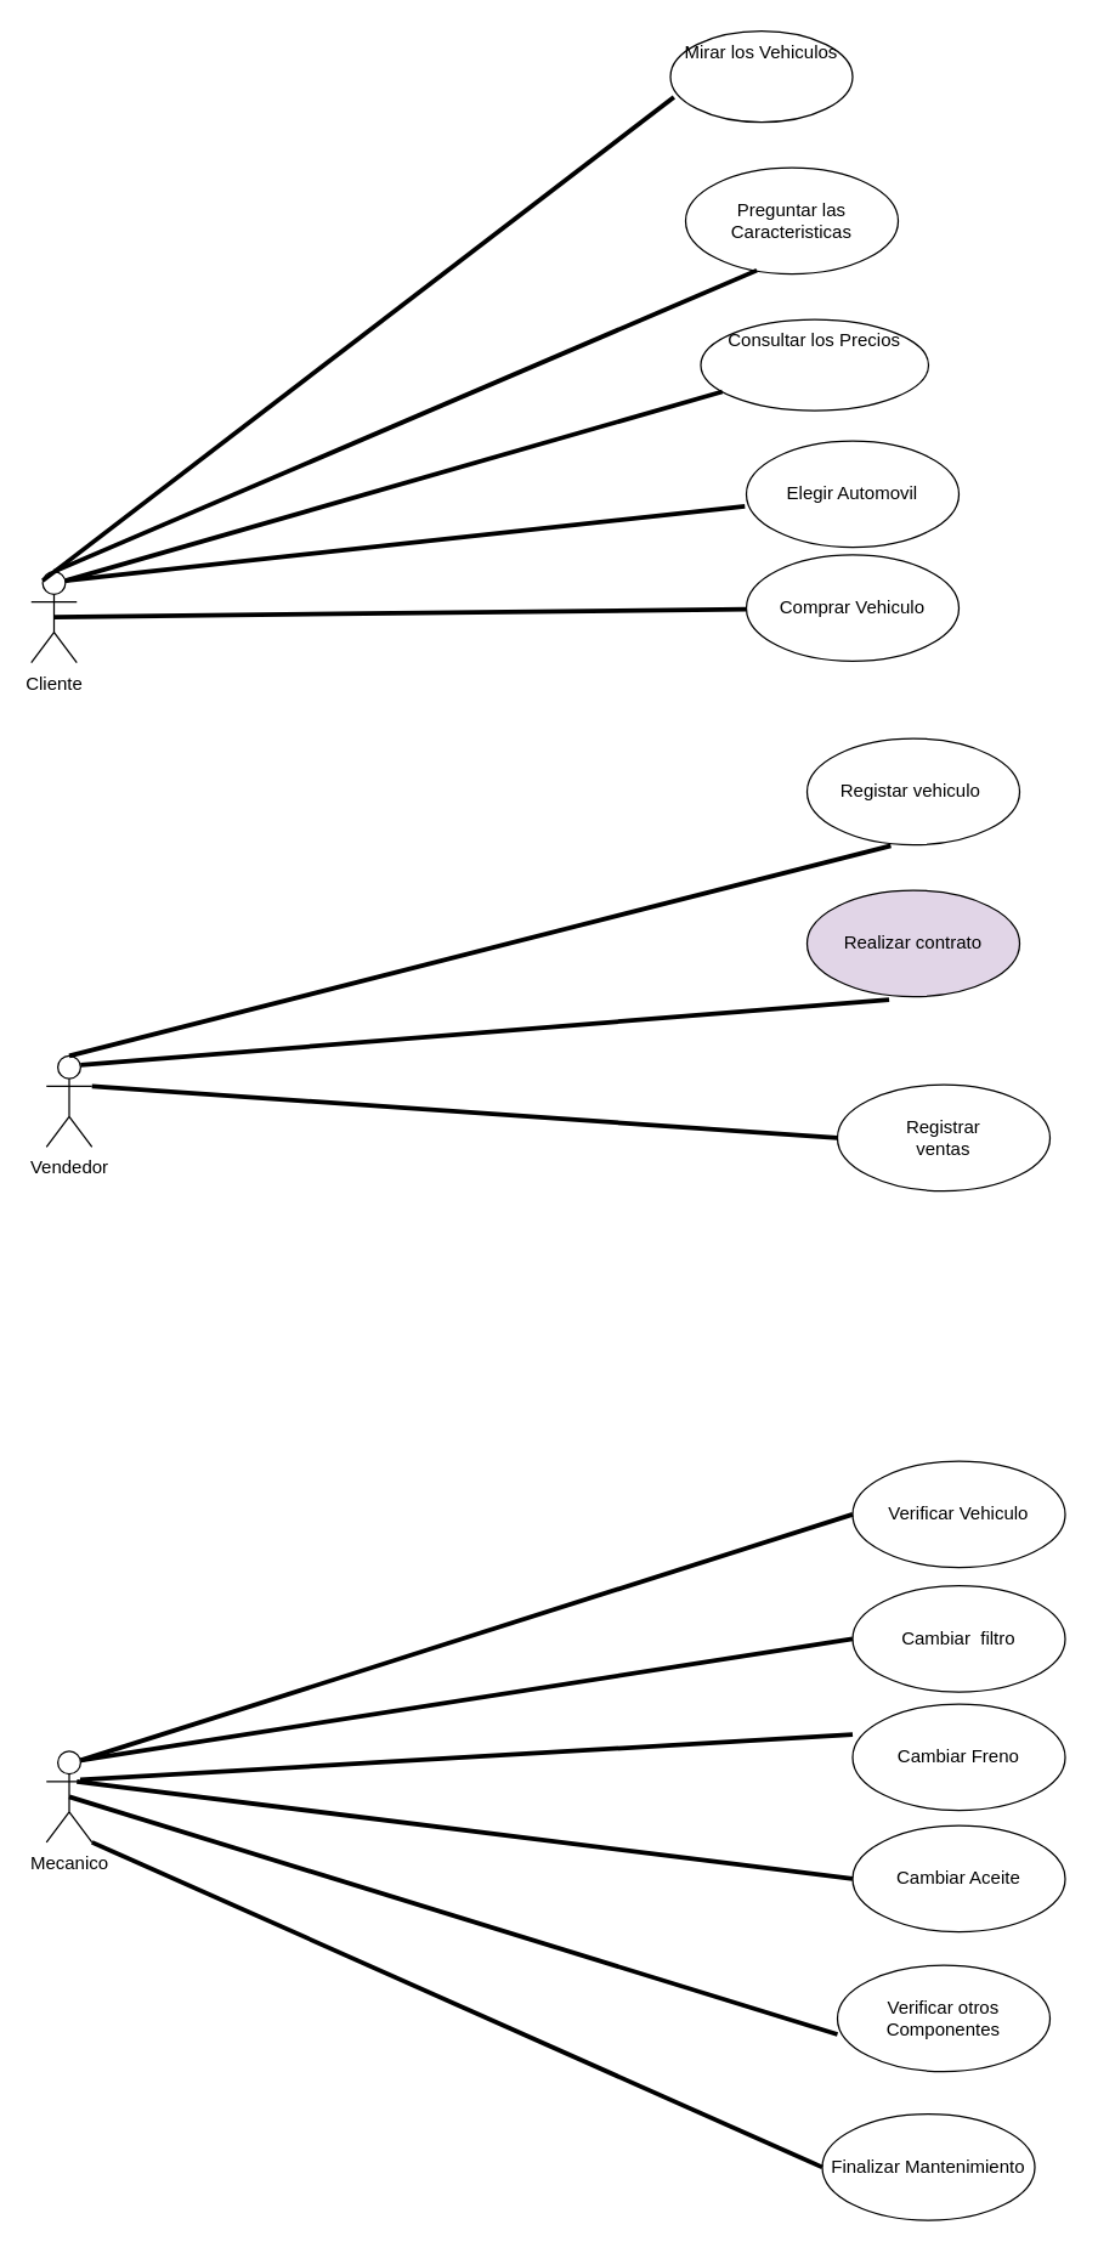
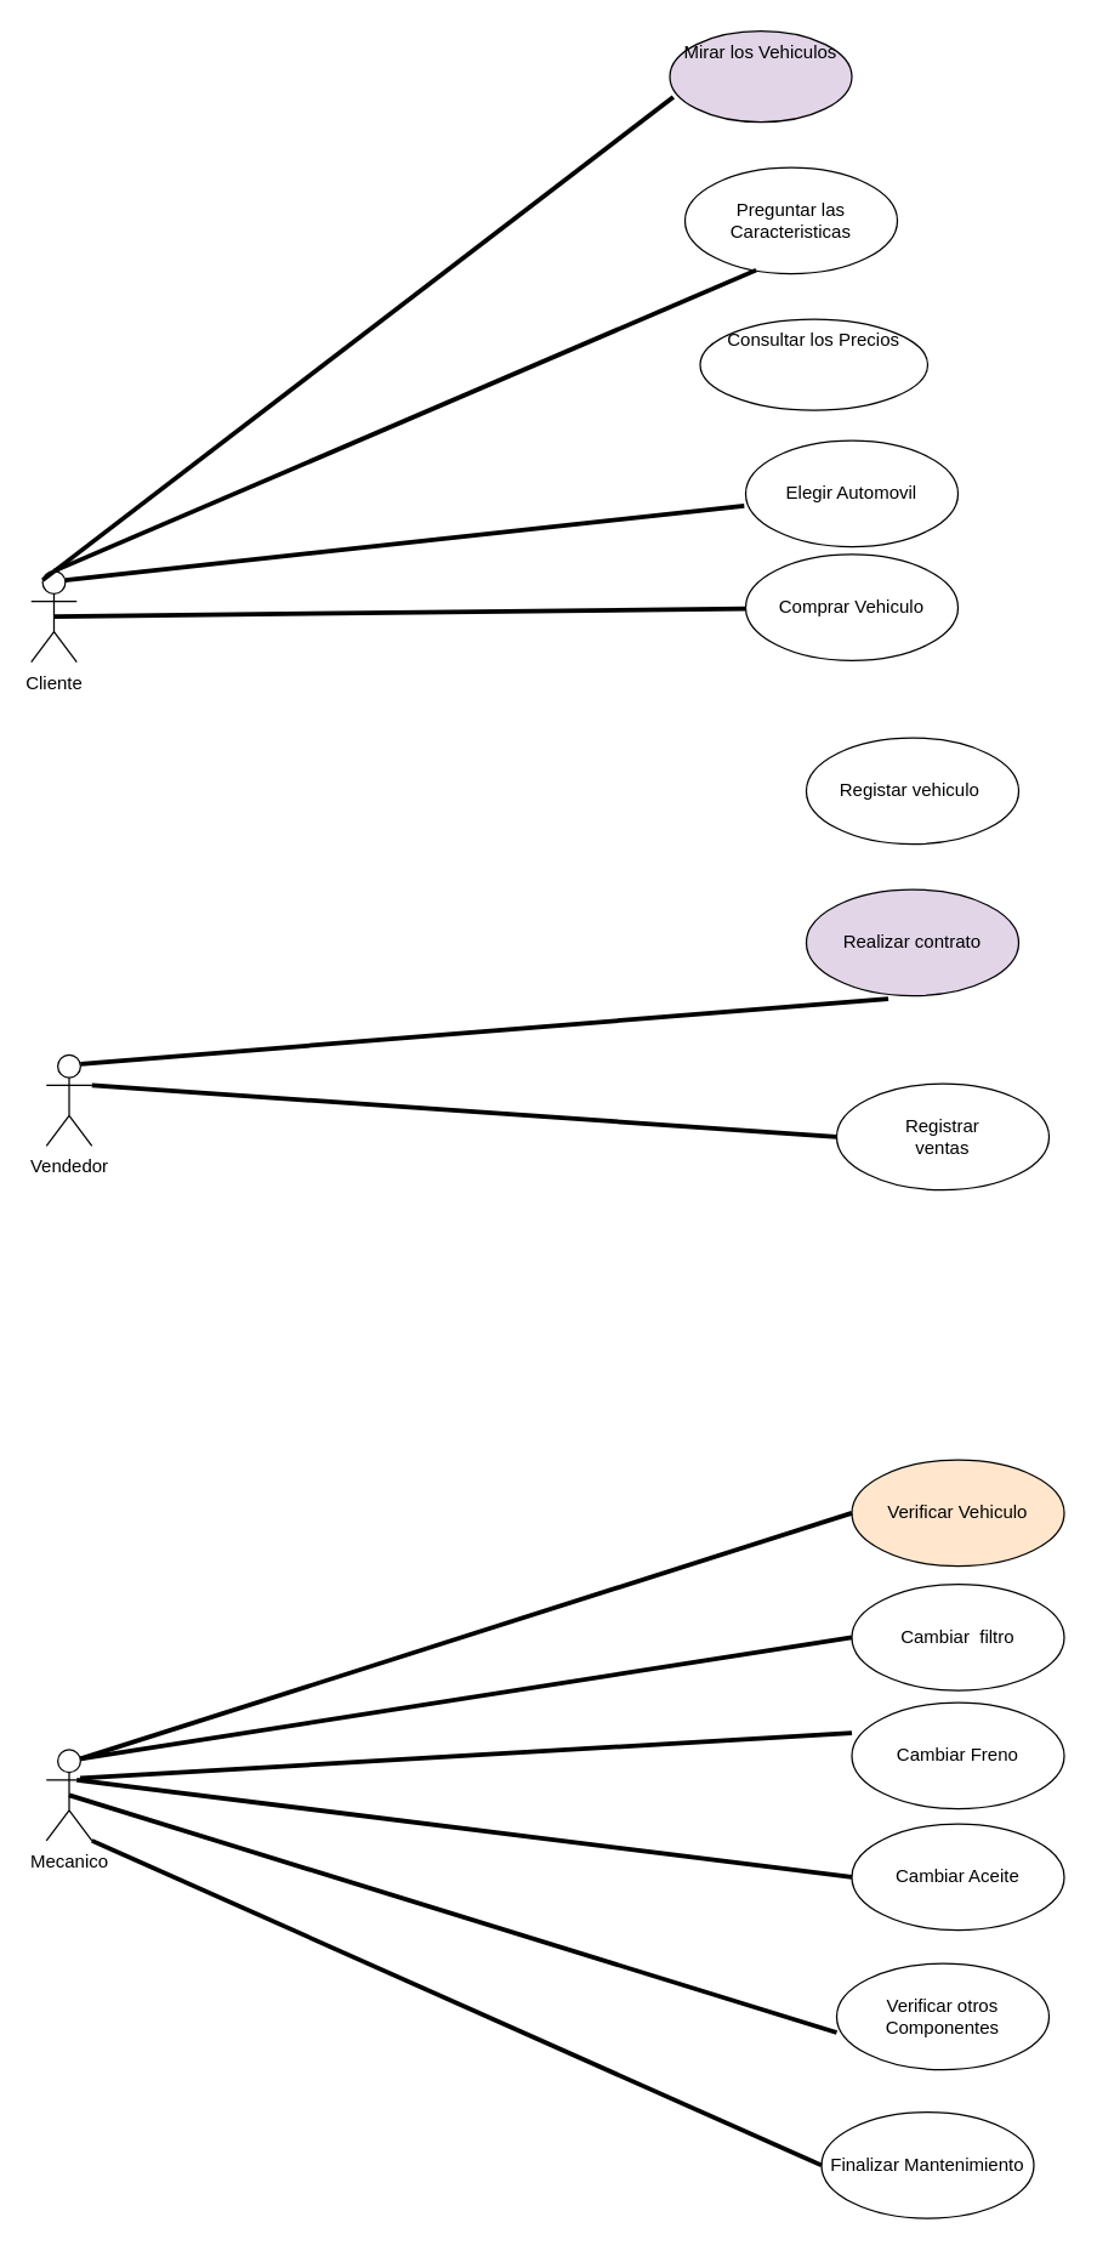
  <mxCell id="0" />
  <mxCell id="1" parent="0" />
  <mxCell id="2" value="Cliente&lt;br&gt;" style="shape=umlActor;verticalLabelPosition=bottom;verticalAlign=top;html=1;" vertex="1" parent="1"><mxGeometry x="20" y="376" width="30" height="60" as="geometry" /></mxCell>
- <mxCell id="3" value="Mirar los Vehiculos" style="ellipse;whiteSpace=wrap;html=1;verticalAlign=top;" vertex="1" parent="1"><mxGeometry x="441" y="20" width="120" height="60" as="geometry" /></mxCell>
+ <mxCell id="3" value="Mirar los Vehiculos" style="ellipse;whiteSpace=wrap;html=1;verticalAlign=top;fillColor=#e1d5e7;" vertex="1" parent="1"><mxGeometry x="441" y="20" width="120" height="60" as="geometry" /></mxCell>
  <mxCell id="4" value="Consultar los Precios" style="ellipse;whiteSpace=wrap;html=1;verticalAlign=top;" vertex="1" parent="1"><mxGeometry x="461" y="210" width="150" height="60" as="geometry" /></mxCell>
  <mxCell id="5" value="Preguntar las Caracteristicas" style="ellipse;whiteSpace=wrap;html=1;" vertex="1" parent="1"><mxGeometry x="451" y="110" width="140" height="70" as="geometry" /></mxCell>
  <mxCell id="6" value="Elegir Automovil&lt;br&gt;" style="ellipse;whiteSpace=wrap;html=1;" vertex="1" parent="1"><mxGeometry x="491" y="290" width="140" height="70" as="geometry" /></mxCell>
  <mxCell id="7" value="Vendedor&lt;br&gt;&lt;br&gt;" style="shape=umlActor;verticalLabelPosition=bottom;verticalAlign=top;html=1;" vertex="1" parent="1"><mxGeometry x="30" y="695" width="30" height="60" as="geometry" /></mxCell>
  <mxCell id="8" value="Registar vehiculo&amp;nbsp;" style="ellipse;whiteSpace=wrap;html=1;" vertex="1" parent="1"><mxGeometry x="531" y="486" width="140" height="70" as="geometry" /></mxCell>
  <mxCell id="9" value="Realizar contrato" style="ellipse;whiteSpace=wrap;html=1;fillColor=#e1d5e7;" vertex="1" parent="1"><mxGeometry x="531" y="586" width="140" height="70" as="geometry" /></mxCell>
  <mxCell id="10" value="Registrar&lt;br&gt;ventas" style="ellipse;whiteSpace=wrap;html=1;" vertex="1" parent="1"><mxGeometry x="551" y="714" width="140" height="70" as="geometry" /></mxCell>
  <mxCell id="11" value="Mecanico" style="shape=umlActor;verticalLabelPosition=bottom;verticalAlign=top;html=1;" vertex="1" parent="1"><mxGeometry x="30" y="1153" width="30" height="60" as="geometry" /></mxCell>
- <mxCell id="12" value="Verificar Vehiculo&lt;br&gt;" style="ellipse;whiteSpace=wrap;html=1;" vertex="1" parent="1"><mxGeometry x="561" y="962" width="140" height="70" as="geometry" /></mxCell>
+ <mxCell id="12" value="Verificar Vehiculo&lt;br&gt;" style="ellipse;whiteSpace=wrap;html=1;fillColor=#ffe6cc;" vertex="1" parent="1"><mxGeometry x="561" y="962" width="140" height="70" as="geometry" /></mxCell>
  <mxCell id="13" value="Cambiar&amp;nbsp; filtro" style="ellipse;whiteSpace=wrap;html=1;" vertex="1" parent="1"><mxGeometry x="561" y="1044" width="140" height="70" as="geometry" /></mxCell>
  <mxCell id="14" value="Cambiar Freno" style="ellipse;whiteSpace=wrap;html=1;" vertex="1" parent="1"><mxGeometry x="561" y="1122" width="140" height="70" as="geometry" /></mxCell>
  <mxCell id="15" value="Cambiar Aceite" style="ellipse;whiteSpace=wrap;html=1;" vertex="1" parent="1"><mxGeometry x="561" y="1202" width="140" height="70" as="geometry" /></mxCell>
  <mxCell id="16" value="Verificar otros Componentes" style="ellipse;whiteSpace=wrap;html=1;" vertex="1" parent="1"><mxGeometry x="551" y="1294" width="140" height="70" as="geometry" /></mxCell>
  <mxCell id="17" value="Finalizar Mantenimiento" style="ellipse;whiteSpace=wrap;html=1;" vertex="1" parent="1"><mxGeometry x="541" y="1392" width="140" height="70" as="geometry" /></mxCell>
  <mxCell id="18" value="Comprar Vehiculo" style="ellipse;whiteSpace=wrap;html=1;" vertex="1" parent="1"><mxGeometry x="491" y="365" width="140" height="70" as="geometry" /></mxCell>
  <mxCell id="19" value="" style="endArrow=none;startArrow=none;endFill=0;startFill=0;endSize=8;html=1;verticalAlign=bottom;labelBackgroundColor=none;strokeWidth=3;rounded=0;exitX=0.019;exitY=0.725;exitDx=0;exitDy=0;exitPerimeter=0;entryX=0.25;entryY=0.1;entryDx=0;entryDy=0;entryPerimeter=0;" edge="1" parent="1" source="3" target="2"><mxGeometry width="160" relative="1" as="geometry"><mxPoint x="241" y="460" as="sourcePoint" /><mxPoint x="51" y="374" as="targetPoint" /></mxGeometry></mxCell>
  <mxCell id="20" value="" style="endArrow=none;startArrow=none;endFill=0;startFill=0;endSize=8;html=1;verticalAlign=bottom;labelBackgroundColor=none;strokeWidth=3;rounded=0;exitX=0.335;exitY=0.966;exitDx=0;exitDy=0;entryX=0.5;entryY=0;entryDx=0;entryDy=0;entryPerimeter=0;exitPerimeter=0;" edge="1" parent="1" source="5" target="2"><mxGeometry width="160" relative="1" as="geometry"><mxPoint x="241" y="390" as="sourcePoint" /><mxPoint x="321" y="400" as="targetPoint" /></mxGeometry></mxCell>
- <mxCell id="21" value="" style="endArrow=none;startArrow=none;endFill=0;startFill=0;endSize=8;html=1;verticalAlign=bottom;labelBackgroundColor=none;strokeWidth=3;rounded=0;entryX=0.75;entryY=0.1;entryDx=0;entryDy=0;entryPerimeter=0;" edge="1" parent="1" source="4" target="2"><mxGeometry width="160" relative="1" as="geometry"><mxPoint x="361" y="370" as="sourcePoint" /><mxPoint x="331" y="480" as="targetPoint" /></mxGeometry></mxCell>
  <mxCell id="22" value="" style="endArrow=none;startArrow=none;endFill=0;startFill=0;endSize=8;html=1;verticalAlign=bottom;labelBackgroundColor=none;strokeWidth=3;rounded=0;entryX=-0.007;entryY=0.614;entryDx=0;entryDy=0;entryPerimeter=0;exitX=0.75;exitY=0.1;exitDx=0;exitDy=0;exitPerimeter=0;" edge="1" parent="1" source="2" target="6"><mxGeometry width="160" relative="1" as="geometry"><mxPoint x="61" y="380" as="sourcePoint" /><mxPoint x="411" y="450" as="targetPoint" /></mxGeometry></mxCell>
  <mxCell id="23" value="" style="endArrow=none;startArrow=none;endFill=0;startFill=0;endSize=8;html=1;verticalAlign=bottom;labelBackgroundColor=none;strokeWidth=3;rounded=0;exitX=0.5;exitY=0.5;exitDx=0;exitDy=0;exitPerimeter=0;" edge="1" parent="1" source="2" target="18"><mxGeometry width="160" relative="1" as="geometry"><mxPoint x="341" y="450" as="sourcePoint" /><mxPoint x="480.02" y="382.98" as="targetPoint" /></mxGeometry></mxCell>
- <mxCell id="24" value="" style="endArrow=none;startArrow=none;endFill=0;startFill=0;endSize=8;html=1;verticalAlign=bottom;labelBackgroundColor=none;strokeWidth=3;rounded=0;exitX=0.394;exitY=1.008;exitDx=0;exitDy=0;exitPerimeter=0;entryX=0.5;entryY=0;entryDx=0;entryDy=0;entryPerimeter=0;" edge="1" parent="1" source="8" target="7"><mxGeometry width="160" relative="1" as="geometry"><mxPoint x="271" y="676" as="sourcePoint" /><mxPoint x="66" y="746" as="targetPoint" /></mxGeometry></mxCell>
  <mxCell id="25" value="" style="endArrow=none;startArrow=none;endFill=0;startFill=0;endSize=8;html=1;verticalAlign=bottom;labelBackgroundColor=none;strokeWidth=3;rounded=0;exitX=0.386;exitY=1.029;exitDx=0;exitDy=0;exitPerimeter=0;entryX=0.75;entryY=0.1;entryDx=0;entryDy=0;entryPerimeter=0;" edge="1" parent="1" source="9" target="7"><mxGeometry width="160" relative="1" as="geometry"><mxPoint x="281" y="671" as="sourcePoint" /><mxPoint x="341" y="681" as="targetPoint" /></mxGeometry></mxCell>
  <mxCell id="26" value="" style="endArrow=none;startArrow=none;endFill=0;startFill=0;endSize=8;html=1;verticalAlign=bottom;labelBackgroundColor=none;strokeWidth=3;rounded=0;exitX=1;exitY=0.333;exitDx=0;exitDy=0;entryX=0;entryY=0.5;entryDx=0;entryDy=0;exitPerimeter=0;" edge="1" parent="1" source="7" target="10"><mxGeometry width="160" relative="1" as="geometry"><mxPoint x="361" y="726" as="sourcePoint" /><mxPoint x="441" y="736" as="targetPoint" /></mxGeometry></mxCell>
  <mxCell id="27" value="" style="endArrow=none;startArrow=none;endFill=0;startFill=0;endSize=8;html=1;verticalAlign=bottom;labelBackgroundColor=none;strokeWidth=3;rounded=0;exitX=0;exitY=0.286;exitDx=0;exitDy=0;exitPerimeter=0;entryX=0.741;entryY=0.314;entryDx=0;entryDy=0;entryPerimeter=0;" edge="1" parent="1" source="14" target="11"><mxGeometry width="160" relative="1" as="geometry"><mxPoint x="346" y="1052" as="sourcePoint" /><mxPoint x="301" y="1152" as="targetPoint" /></mxGeometry></mxCell>
  <mxCell id="28" value="" style="endArrow=none;startArrow=none;endFill=0;startFill=0;endSize=8;html=1;verticalAlign=bottom;labelBackgroundColor=none;strokeWidth=3;rounded=0;exitX=1;exitY=1;exitDx=0;exitDy=0;exitPerimeter=0;entryX=0;entryY=0.5;entryDx=0;entryDy=0;" edge="1" parent="1" source="11" target="17"><mxGeometry width="160" relative="1" as="geometry"><mxPoint x="411" y="1102" as="sourcePoint" /><mxPoint x="481" y="1122" as="targetPoint" /></mxGeometry></mxCell>
  <mxCell id="29" value="" style="endArrow=none;startArrow=none;endFill=0;startFill=0;endSize=8;html=1;verticalAlign=bottom;labelBackgroundColor=none;strokeWidth=3;rounded=0;entryX=0;entryY=0.5;entryDx=0;entryDy=0;exitX=0.75;exitY=0.1;exitDx=0;exitDy=0;exitPerimeter=0;" edge="1" parent="1" source="11" target="13"><mxGeometry width="160" relative="1" as="geometry"><mxPoint x="301" y="1112" as="sourcePoint" /><mxPoint x="491" y="1132" as="targetPoint" /></mxGeometry></mxCell>
  <mxCell id="30" value="" style="endArrow=none;startArrow=none;endFill=0;startFill=0;endSize=8;html=1;verticalAlign=bottom;labelBackgroundColor=none;strokeWidth=3;rounded=0;exitX=0.5;exitY=0.5;exitDx=0;exitDy=0;entryX=0;entryY=0.65;entryDx=0;entryDy=0;entryPerimeter=0;exitPerimeter=0;" edge="1" parent="1" source="11" target="16"><mxGeometry width="160" relative="1" as="geometry"><mxPoint x="411" y="1122" as="sourcePoint" /><mxPoint x="491" y="1132" as="targetPoint" /></mxGeometry></mxCell>
  <mxCell id="31" value="" style="endArrow=none;startArrow=none;endFill=0;startFill=0;endSize=8;html=1;verticalAlign=bottom;labelBackgroundColor=none;strokeWidth=3;rounded=0;entryX=0;entryY=0.5;entryDx=0;entryDy=0;exitX=0.75;exitY=0.1;exitDx=0;exitDy=0;exitPerimeter=0;" edge="1" parent="1" source="11" target="12"><mxGeometry width="160" relative="1" as="geometry"><mxPoint x="161" y="1152" as="sourcePoint" /><mxPoint x="511" y="1172" as="targetPoint" /></mxGeometry></mxCell>
  <mxCell id="32" value="" style="endArrow=none;startArrow=none;endFill=0;startFill=0;endSize=8;html=1;verticalAlign=bottom;labelBackgroundColor=none;strokeWidth=3;rounded=0;exitX=0;exitY=0.5;exitDx=0;exitDy=0;entryX=0.667;entryY=0.333;entryDx=0;entryDy=0;entryPerimeter=0;" edge="1" parent="1" source="15" target="11"><mxGeometry width="160" relative="1" as="geometry"><mxPoint x="571" y="1152.02" as="sourcePoint" /><mxPoint x="151" y="1181" as="targetPoint" /></mxGeometry></mxCell>
